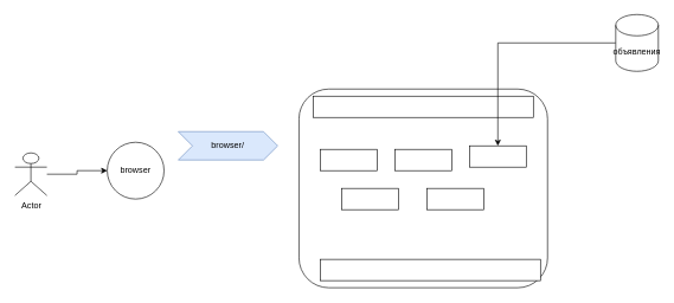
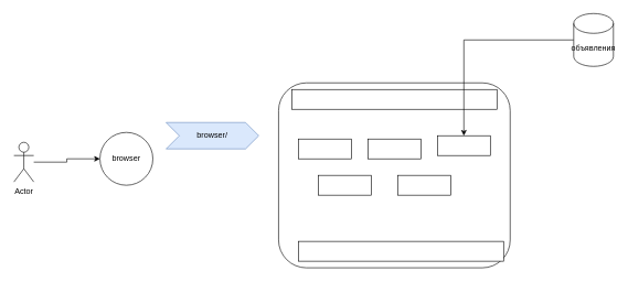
  <mxCell id="0" />
  <mxCell id="1" parent="0" />
  <mxCell id="2" style="edgeStyle=orthogonalEdgeStyle;rounded=0;orthogonalLoop=1;jettySize=auto;html=1;" parent="1" source="3" target="4" edge="1"><mxGeometry relative="1" as="geometry" /></mxCell>
- <mxCell id="3" value="Actor" style="shape=umlActor;verticalLabelPosition=bottom;verticalAlign=top;html=1;outlineConnect=0;" parent="1" vertex="1"><mxGeometry x="20" y="215" width="45" height="60" as="geometry" /></mxCell>
+ <mxCell id="3" value="Actor" style="shape=umlActor;verticalLabelPosition=bottom;verticalAlign=top;html=1;outlineConnect=0;" parent="1" vertex="1"><mxGeometry x="20" y="215" width="30" height="60" as="geometry" /></mxCell>
  <mxCell id="4" value="browser" style="ellipse;whiteSpace=wrap;html=1;aspect=fixed;" parent="1" vertex="1"><mxGeometry x="150" y="200" width="80" height="80" as="geometry" /></mxCell>
  <mxCell id="5" value="browser/" style="shape=step;perimeter=stepPerimeter;whiteSpace=wrap;html=1;fixedSize=1;fillColor=#dae8fc;strokeColor=#6c8ebf;" parent="1" vertex="1"><mxGeometry x="250" y="185" width="140" height="40" as="geometry" /></mxCell>
  <mxCell id="6" value="" style="rounded=1;whiteSpace=wrap;html=1;" parent="1" vertex="1"><mxGeometry x="420" y="125" width="350" height="280" as="geometry" /></mxCell>
  <mxCell id="7" value="" style="rounded=0;whiteSpace=wrap;html=1;" parent="1" vertex="1"><mxGeometry x="450" y="210" width="80" height="30" as="geometry" /></mxCell>
  <mxCell id="8" value="" style="rounded=0;whiteSpace=wrap;html=1;" parent="1" vertex="1"><mxGeometry x="480" y="265" width="80" height="30" as="geometry" /></mxCell>
  <mxCell id="9" value="" style="rounded=0;whiteSpace=wrap;html=1;" parent="1" vertex="1"><mxGeometry x="660" y="205" width="80" height="30" as="geometry" /></mxCell>
  <mxCell id="10" value="" style="rounded=0;whiteSpace=wrap;html=1;" parent="1" vertex="1"><mxGeometry x="555" y="210" width="80" height="30" as="geometry" /></mxCell>
  <mxCell id="11" value="" style="rounded=0;whiteSpace=wrap;html=1;" parent="1" vertex="1"><mxGeometry x="600" y="265" width="80" height="30" as="geometry" /></mxCell>
  <mxCell id="12" value="" style="rounded=0;whiteSpace=wrap;html=1;" parent="1" vertex="1"><mxGeometry x="440" y="135" width="310" height="30" as="geometry" /></mxCell>
  <mxCell id="13" value="" style="rounded=0;whiteSpace=wrap;html=1;" parent="1" vertex="1"><mxGeometry x="450" y="365" width="310" height="30" as="geometry" /></mxCell>
  <mxCell id="14" style="edgeStyle=orthogonalEdgeStyle;rounded=0;orthogonalLoop=1;jettySize=auto;html=1;" parent="1" source="15" target="9" edge="1"><mxGeometry relative="1" as="geometry" /></mxCell>
  <mxCell id="15" value="объявления" style="shape=cylinder3;whiteSpace=wrap;html=1;boundedLbl=1;backgroundOutline=1;size=15;" parent="1" vertex="1"><mxGeometry x="866" y="20" width="60" height="80" as="geometry" /></mxCell>
